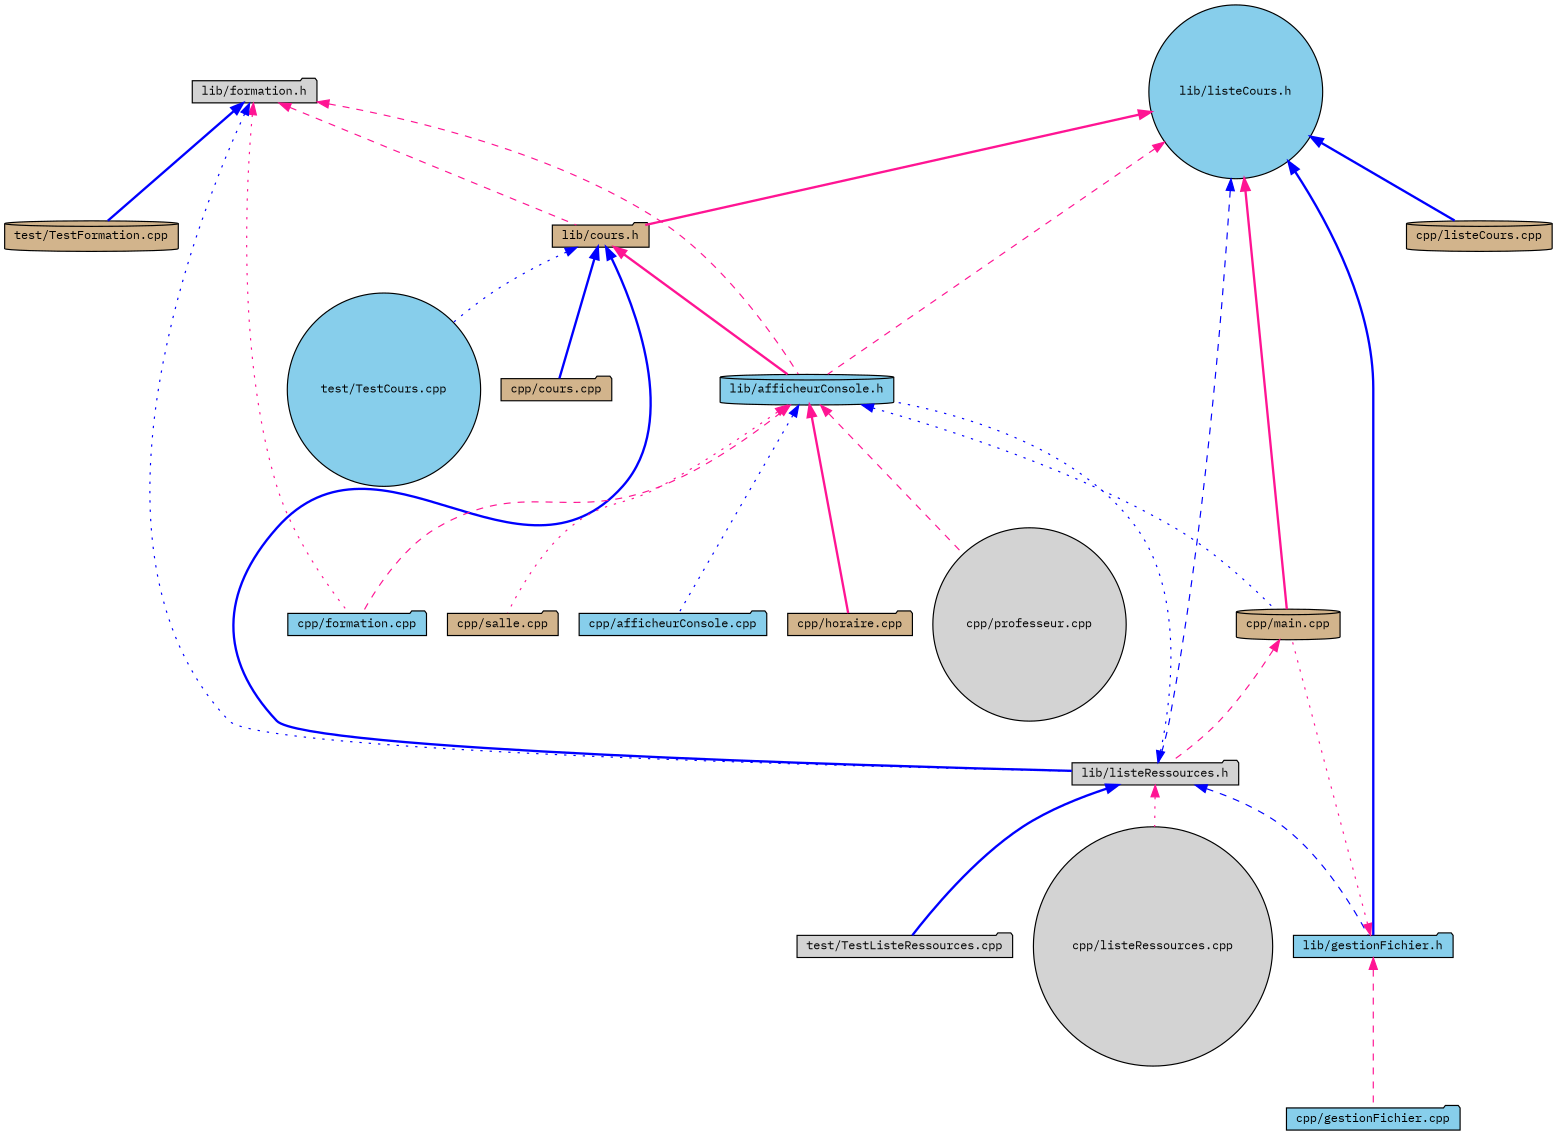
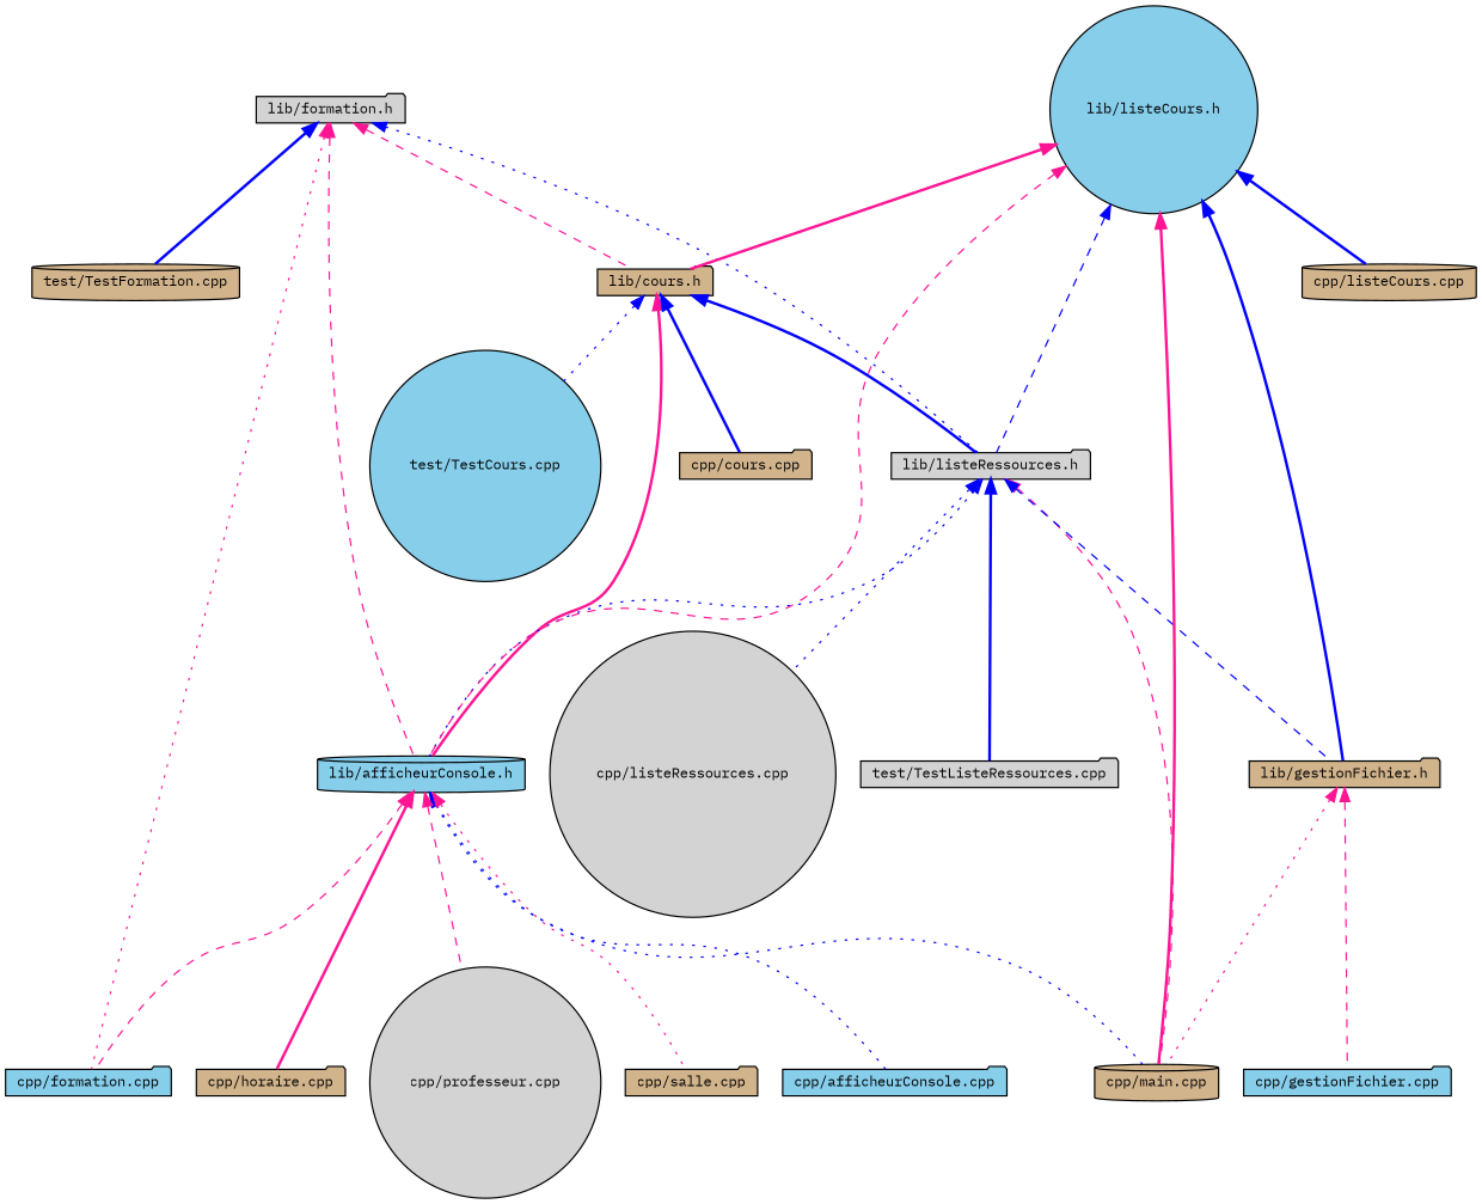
  digraph {
    fontname="IBM Plex Mono"
    node [color=black fillcolor=tan fontname="IBM Plex Mono" fontsize=10 shape=folder style=filled]
    edge [color=deeppink dir=back fontname="IBM Plex Mono" fontsize=10 labelfontname=Helvetica labelfontsize=10 style=bold]
    n1 [fillcolor=lightgrey fontcolor=black height=0.2 label="lib/formation.h" width=0.4]
    n2 [height=0.2 label="lib/cours.h" width=0.4]
    n3 [fillcolor=skyblue height=0.2 label="lib/afficheurConsole.h" shape=cylinder width=0.4]
    n4 [fillcolor=skyblue height=0.2 label="cpp/formation.cpp" width=0.4]
    n5 [fillcolor=lightgrey height=0.2 label="lib/listeRessources.h" width=0.4]
    n6 [height=0.2 label="test/TestFormation.cpp" shape=cylinder width=0.4]
    n7 [height=0.2 label="cpp/cours.cpp" width=0.4]
    n8 [fillcolor=skyblue height=0.2 label="test/TestCours.cpp" shape=circle width=0.4]
    n9 [fillcolor=skyblue height=0.2 label="cpp/afficheurConsole.cpp" width=0.4]
    n10 [height=0.2 label="cpp/horaire.cpp" width=0.4]
    n11 [height=0.2 label="cpp/main.cpp" shape=cylinder width=0.4]
    n12 [fillcolor=lightgrey height=0.2 label="cpp/professeur.cpp" shape=circle width=0.4]
    n13 [height=0.2 label="cpp/salle.cpp" width=0.4]
-   n14 [fillcolor=skyblue height=0.2 label="lib/gestionFichier.h" width=0.4]
+   n14 [height=0.2 label="lib/gestionFichier.h" width=0.4]
    n15 [fillcolor=lightgrey height=0.2 label="cpp/listeRessources.cpp" shape=circle width=0.4]
    n16 [fillcolor=lightgrey height=0.2 label="test/TestListeRessources.cpp" width=0.4]
    n17 [fillcolor=skyblue height=0.2 label="lib/listeCours.h" shape=circle width=0.4]
    n18 [height=0.2 label="cpp/listeCours.cpp" shape=cylinder width=0.4]
    n19 [fillcolor=skyblue height=0.2 label="cpp/gestionFichier.cpp" width=0.4]
    n1 -> n2 [style=dashed]
    n1 -> n3 [style=dashed]
    n1 -> n4 [style=dotted]
    n1 -> n5 [color=blue style=dotted]
    n1 -> n6 [color=blue]
    n2 -> n3
    n2 -> n5 [color=blue]
    n2 -> n7 [color=blue]
    n2 -> n8 [color=blue style=dotted]
    n3 -> n4 [style=dashed]
    n3 -> n9 [color=blue style=dotted]
    n3 -> n10
    n3 -> n11 [color=blue style=dotted]
    n3 -> n12 [style=dashed]
    n3 -> n13 [style=dotted]
    n5 -> n3 [color=blue style=dotted]
-   n11 -> n5 [style=dashed]
+   n5 -> n11 [style=dashed]
    n5 -> n14 [color=blue style=dashed]
-   n5 -> n15 [style=dotted]
+   n5 -> n15 [color=blue style=dotted]
    n5 -> n16 [color=blue]
    n14 -> n11 [style=dotted]
    n14 -> n19 [style=dashed]
    n17 -> n2
    n17 -> n3 [style=dashed]
    n17 -> n5 [color=blue style=dashed]
    n17 -> n11
    n17 -> n14 [color=blue]
    n17 -> n18 [color=blue]
  }
